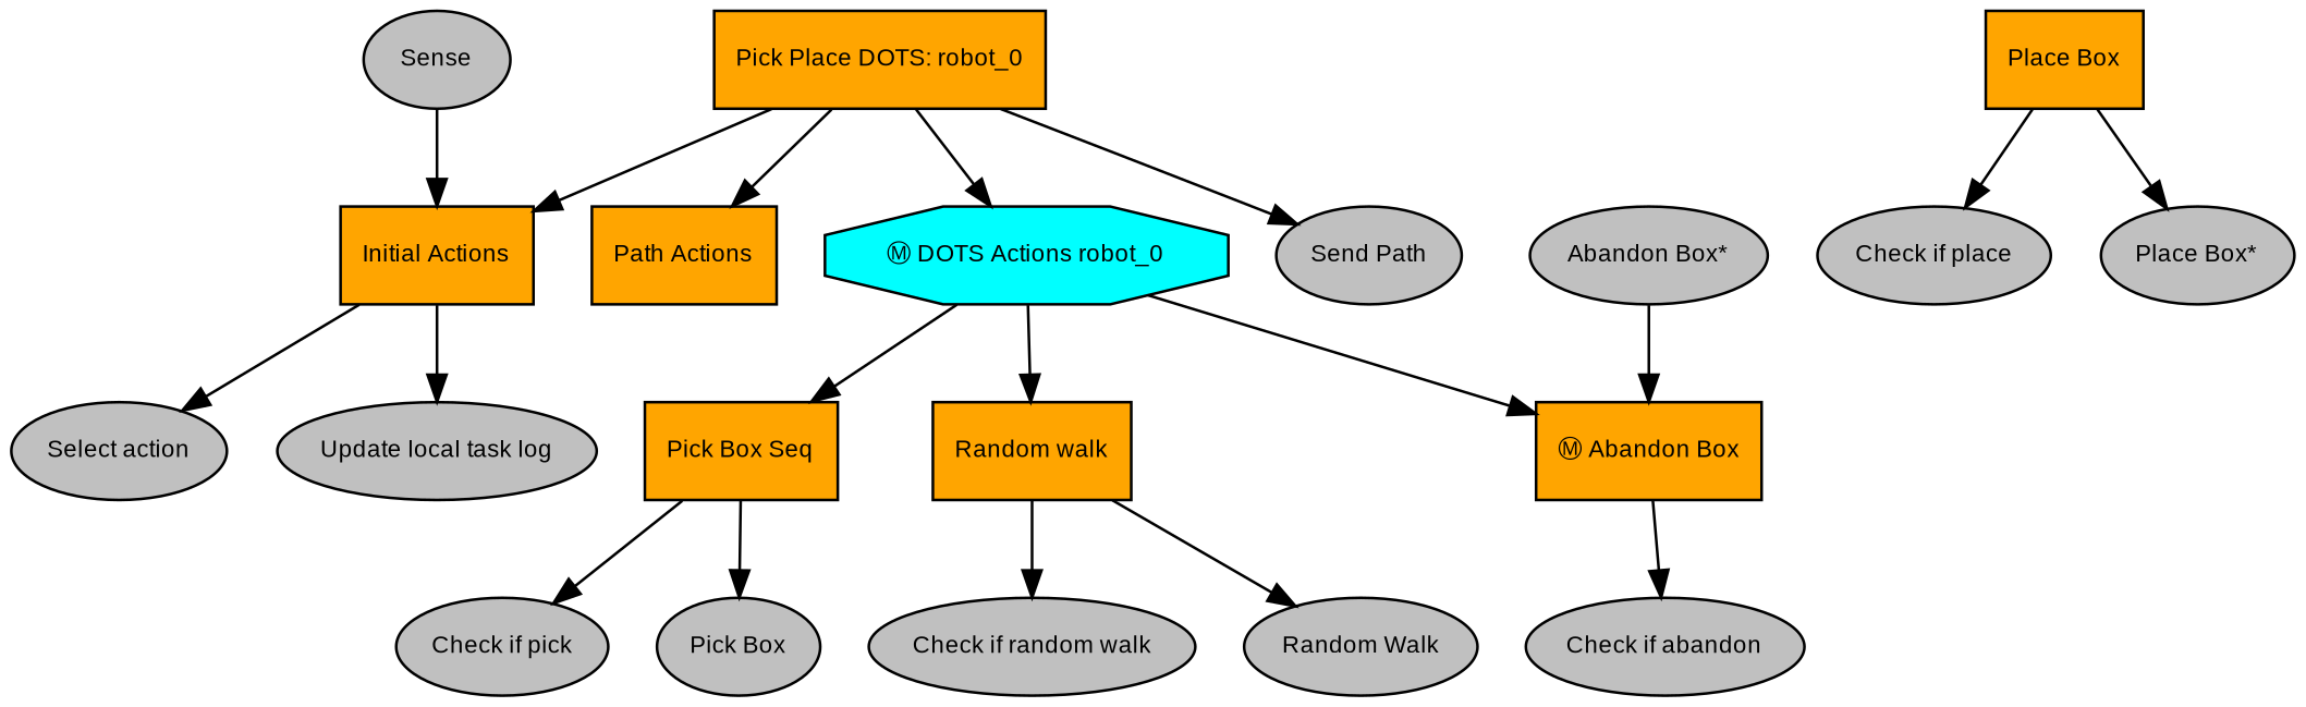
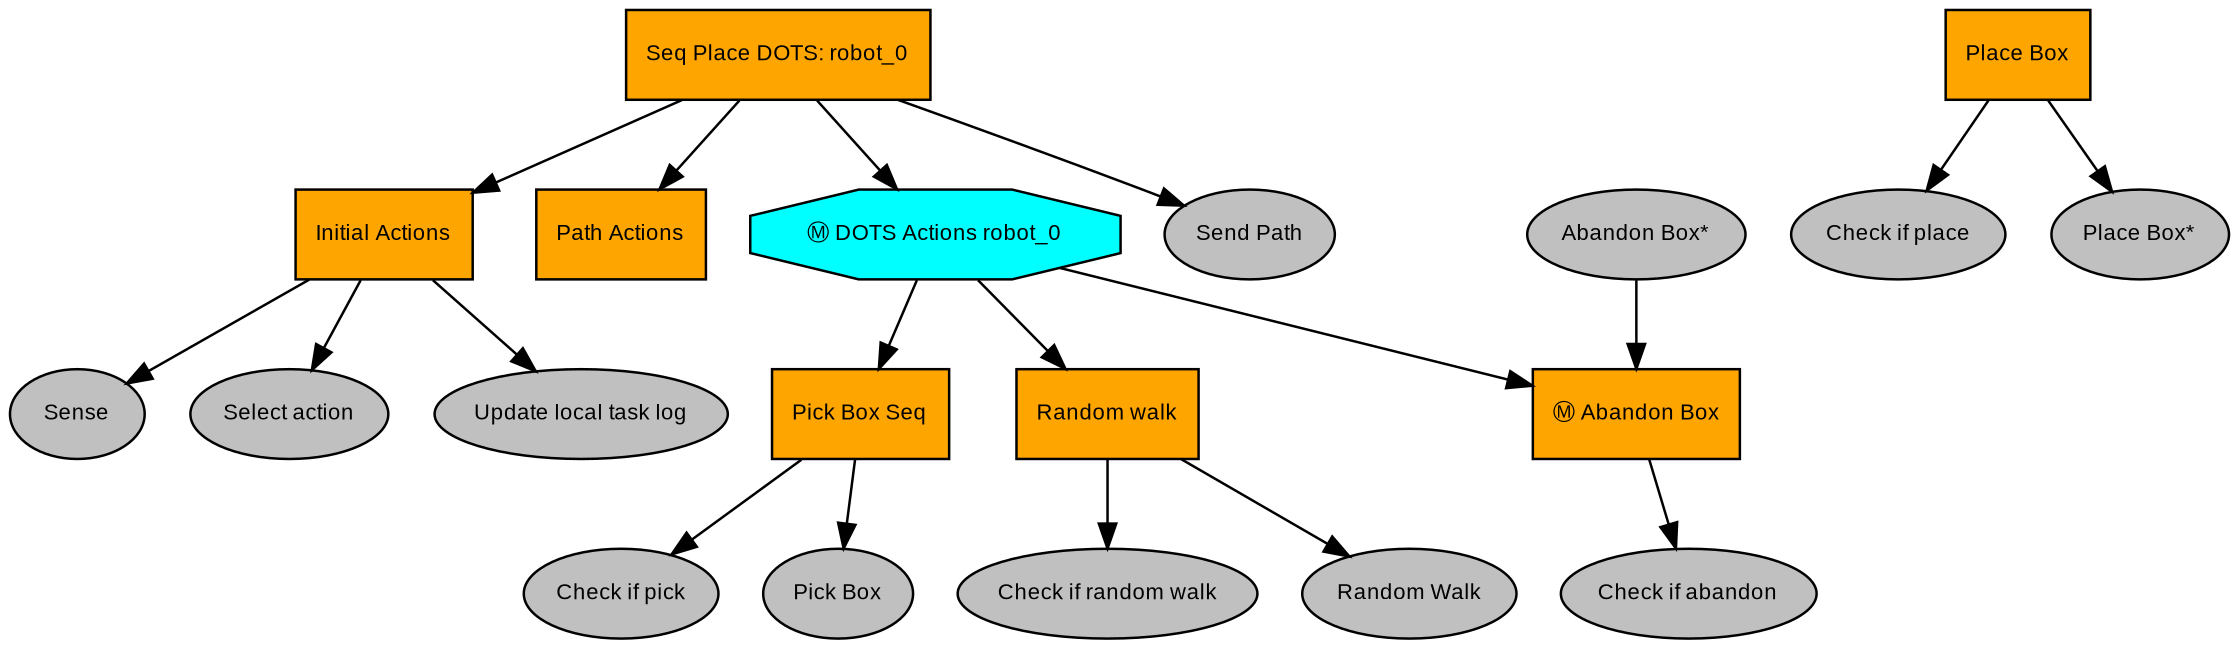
  digraph {
    fontname="Liberation Sans"
    ordering=out
    node [fillcolor=gray fontcolor=black fontname="Liberation Sans" fontsize=9 shape=ellipse style=filled]
    edge [fontname="Liberation Sans"]
-   n1 [fillcolor=orange label="Pick Place DOTS: robot_0" shape=box]
+   n1 [fillcolor=orange label="Seq Place DOTS: robot_0" shape=box]
    n2 [fillcolor=orange label="Initial Actions" shape=box]
    n3 [fillcolor=orange label="Path Actions" shape=box]
    n4 [fillcolor=cyan label="Ⓜ DOTS Actions robot_0" shape=octagon]
    n5 [label="Send Path"]
    n6 [label=Sense]
    n7 [label="Select action"]
    n8 [label="Update local task log"]
    n9 [fillcolor=orange label="Pick Box Seq" shape=box]
    n10 [fillcolor=orange label="Random walk" shape=box]
    n11 [fillcolor=orange label="Ⓜ Abandon Box" shape=box]
    n12 [label="Check if pick"]
    n13 [label="Pick Box"]
    n14 [label="Check if random walk"]
    n15 [label="Random Walk"]
    n16 [fillcolor=orange label="Place Box" shape=box]
    n17 [label="Check if place"]
    n18 [label="Place Box*"]
    n19 [label="Check if abandon"]
    n20 [label="Abandon Box*"]
    n1 -> n2 [tailport=" robot_0"]
    n1 -> n3 [tailport=" robot_0"]
    n1 -> n4 [tailport=" robot_0"]
    n1 -> n5
-   n6 -> n2
+   n2 -> n6
    n2 -> n7
    n2 -> n8
    n4 -> n9
    n4 -> n10
    n4 -> n11
    n9 -> n12
    n9 -> n13
    n10 -> n14
    n10 -> n15
    n11 -> n19
    n16 -> n17
    n16 -> n18
    n20 -> n11
  }
